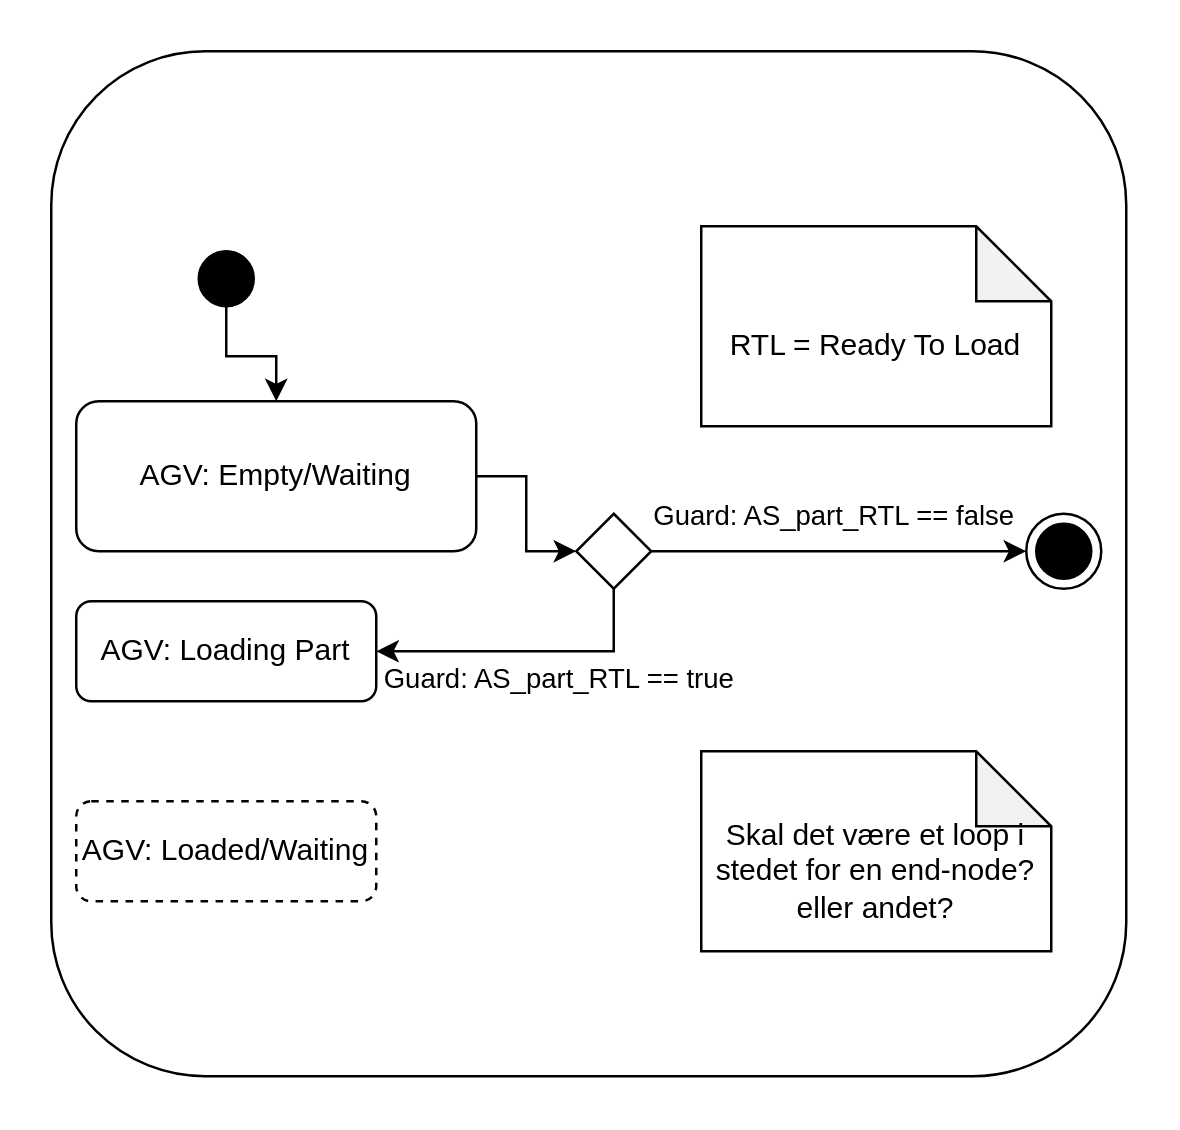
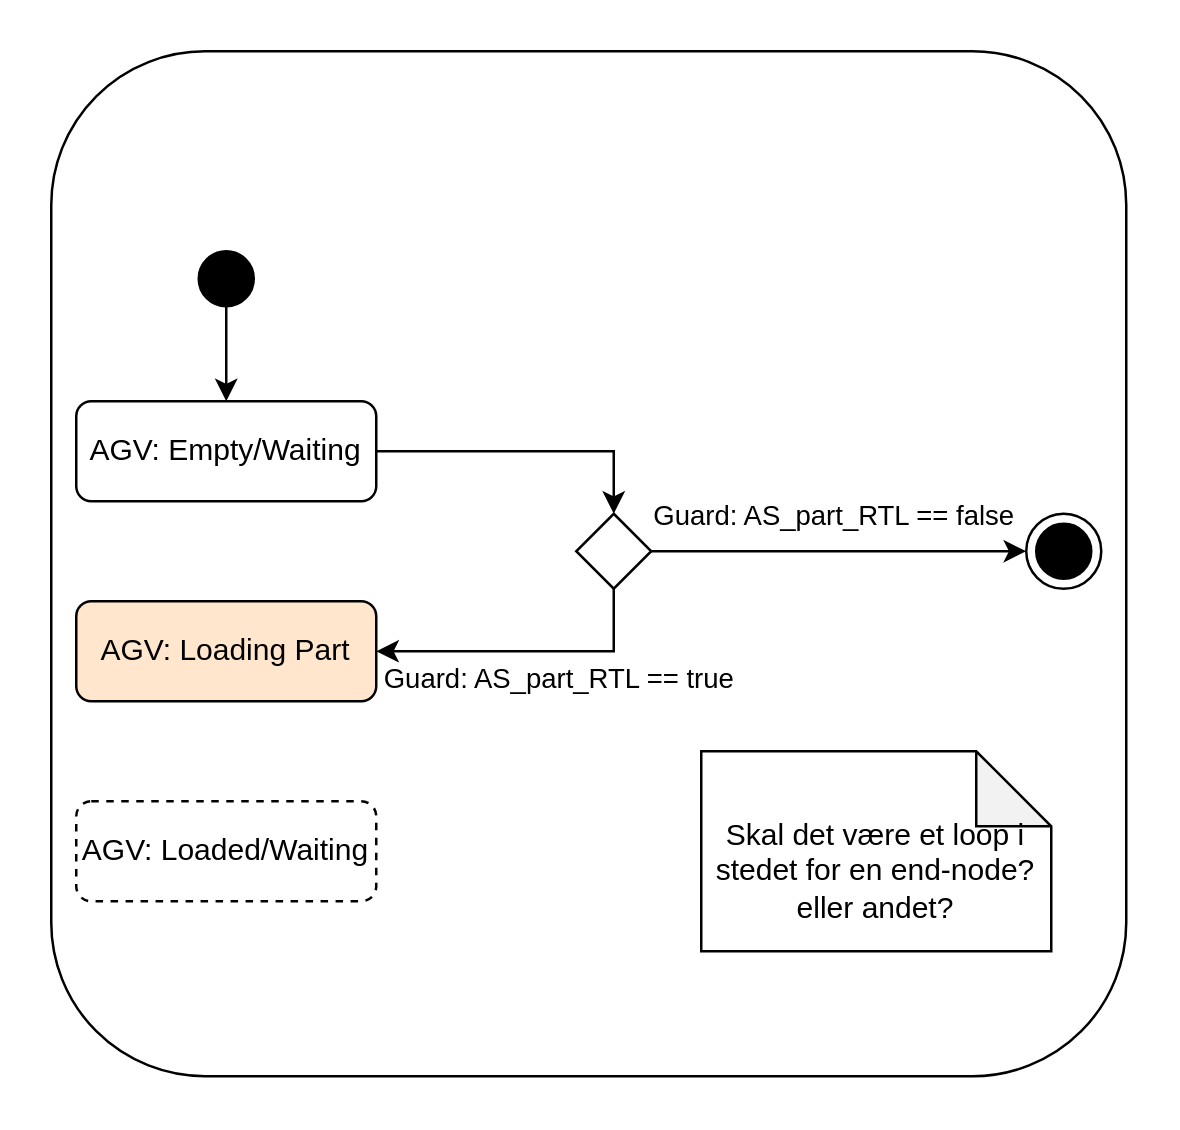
  <mxCell id="0" />
  <mxCell id="1" parent="0" />
  <mxCell id="2" value="" style="rounded=1;whiteSpace=wrap;html=1;" vertex="1" parent="1"><mxGeometry x="20" y="20" width="430" height="410" as="geometry" /></mxCell>
  <mxCell id="3" style="edgeStyle=orthogonalEdgeStyle;rounded=0;orthogonalLoop=1;jettySize=auto;html=1;" parent="1" source="4" target="6" edge="1"><mxGeometry relative="1" as="geometry" /></mxCell>
  <mxCell id="4" value="" style="ellipse;whiteSpace=wrap;html=1;aspect=fixed;fillStyle=solid;fillColor=#000000;" parent="1" vertex="1"><mxGeometry x="79" y="100" width="22" height="22" as="geometry" /></mxCell>
  <mxCell id="5" value="" style="edgeStyle=orthogonalEdgeStyle;rounded=0;orthogonalLoop=1;jettySize=auto;html=1;" parent="1" source="6" target="13" edge="1"><mxGeometry relative="1" as="geometry" /></mxCell>
- <mxCell id="6" value="AGV: Empty/Waiting" style="rounded=1;whiteSpace=wrap;html=1;" parent="1" vertex="1"><mxGeometry x="30" y="160" width="160" height="60" as="geometry" /></mxCell>
- <mxCell id="7" value="AGV:&amp;nbsp;Loading Part" style="rounded=1;whiteSpace=wrap;html=1;" parent="1" vertex="1"><mxGeometry x="30" y="240" width="120" height="40" as="geometry" /></mxCell>
+ <mxCell id="6" value="AGV: Empty/Waiting" style="rounded=1;whiteSpace=wrap;html=1;" parent="1" vertex="1"><mxGeometry x="30" y="160" width="120" height="40" as="geometry" /></mxCell>
+ <mxCell id="7" value="AGV:&amp;nbsp;Loading Part" style="rounded=1;whiteSpace=wrap;html=1;fillColor=#ffe6cc;" parent="1" vertex="1"><mxGeometry x="30" y="240" width="120" height="40" as="geometry" /></mxCell>
  <mxCell id="8" value="AGV:&amp;nbsp;Loaded/Waiting" style="rounded=1;whiteSpace=wrap;html=1;dashed=1;" parent="1" vertex="1"><mxGeometry x="30" y="320" width="120" height="40" as="geometry" /></mxCell>
  <mxCell id="9" style="edgeStyle=orthogonalEdgeStyle;rounded=0;orthogonalLoop=1;jettySize=auto;html=1;" parent="1" source="13" target="7" edge="1"><mxGeometry relative="1" as="geometry"><Array as="points"><mxPoint x="245" y="260" /></Array></mxGeometry></mxCell>
  <mxCell id="10" value="Guard: AS_part_RTL == true" style="edgeLabel;html=1;align=center;verticalAlign=middle;resizable=0;points=[];" parent="9" vertex="1" connectable="0"><mxGeometry x="-0.2" y="-3" relative="1" as="geometry"><mxPoint y="13" as="offset" /></mxGeometry></mxCell>
  <mxCell id="11" value="" style="edgeStyle=orthogonalEdgeStyle;rounded=0;orthogonalLoop=1;jettySize=auto;html=1;" parent="1" source="13" target="14" edge="1"><mxGeometry relative="1" as="geometry" /></mxCell>
  <mxCell id="12" value="Guard: AS_part_RTL == false" style="edgeLabel;html=1;align=center;verticalAlign=middle;resizable=0;points=[];" parent="11" vertex="1" connectable="0"><mxGeometry x="-0.2" y="4" relative="1" as="geometry"><mxPoint x="12" y="-11" as="offset" /></mxGeometry></mxCell>
  <mxCell id="13" value="" style="rhombus;whiteSpace=wrap;html=1;" parent="1" vertex="1"><mxGeometry x="230" y="205" width="30" height="30" as="geometry" /></mxCell>
  <mxCell id="14" value="" style="ellipse;html=1;shape=endState;fillColor=strokeColor;perimeterSpacing=0;strokeWidth=1;" parent="1" vertex="1"><mxGeometry x="410" y="205" width="30" height="30" as="geometry" /></mxCell>
- <mxCell id="15" value="RTL = Ready To Load" style="shape=note;whiteSpace=wrap;html=1;backgroundOutline=1;darkOpacity=0.05;verticalAlign=middle;horizontal=1;spacingTop=16;" parent="1" vertex="1"><mxGeometry x="280" y="90" width="140" height="80" as="geometry" /></mxCell>
  <mxCell id="16" value="Skal det være et loop i stedet for en end-node?&lt;br&gt;eller andet?" style="shape=note;whiteSpace=wrap;html=1;backgroundOutline=1;darkOpacity=0.05;verticalAlign=middle;horizontal=1;spacingTop=16;" parent="1" vertex="1"><mxGeometry x="280" y="300" width="140" height="80" as="geometry" /></mxCell>
